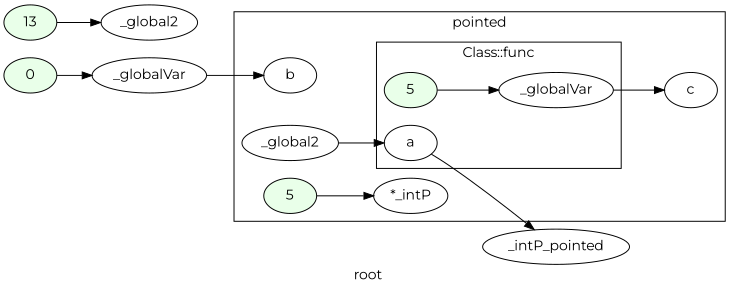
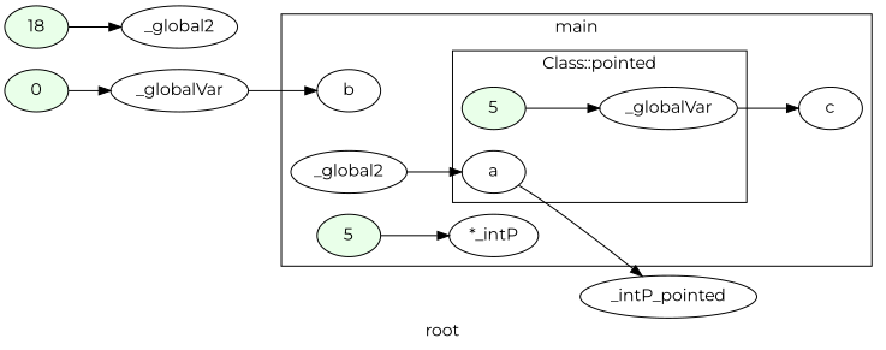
  digraph {
    fontname=Montserrat
    label=root
    rankdir=LR
    node [fontname=Montserrat]
    edge [fontname=Montserrat]
    n1 [label=a startingline=20]
    n2 [fillcolor="#E9FFE9" label=5 startinglines=21 style=filled]
    n3 [label=_globalVar startingline=21]
    n4 [label=b startingline=26]
    n5 [label=_global2 startingline=27]
    n6 [label=c startingline=29]
    n7 [fillcolor="#E9FFE9" label=5 startinglines=34 style=filled]
    n8 [label="*_intP" startingline=34]
    n9 [label=_intP_pointed startingline=34]
    n10 [fillcolor="#E9FFE9" label=0 startinglines=13 style=filled]
    n11 [label=_globalVar startingline=13]
-   n12 [fillcolor="#E9FFE9" label=13 startinglines=14 style=filled]
+   n12 [fillcolor="#E9FFE9" label=18 startinglines=14 style=filled]
    n13 [label=_global2 startingline=14]
    subgraph cluster_1 {
-     label=pointed
+     label=main
      parent=G
      startinglines="18_24_24"
      n4
      n5
      n6
      n7
      n8
      subgraph cluster_2 {
-       label="Class::func"
+       label="Class::pointed"
        parent=cluster_1
        startinglines="26_27_28"
        n1
        n2
        n3
      }
    }
    n1 -> n9
    n2 -> n3
    n3 -> n6
    n5 -> n1
    n7 -> n8
    n10 -> n11
    n11 -> n4
    n12 -> n13
  }
